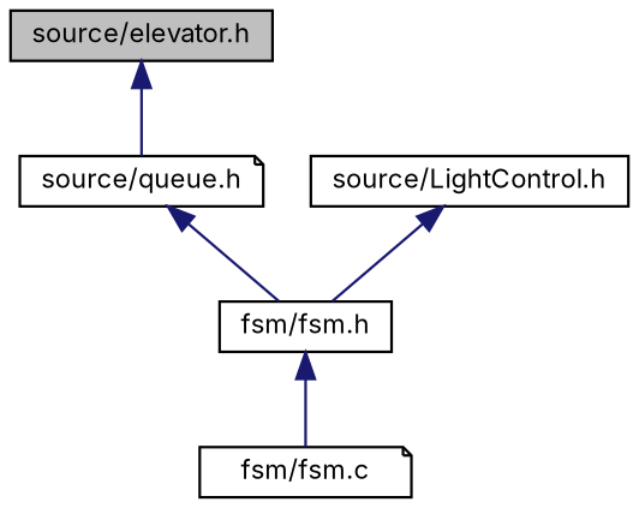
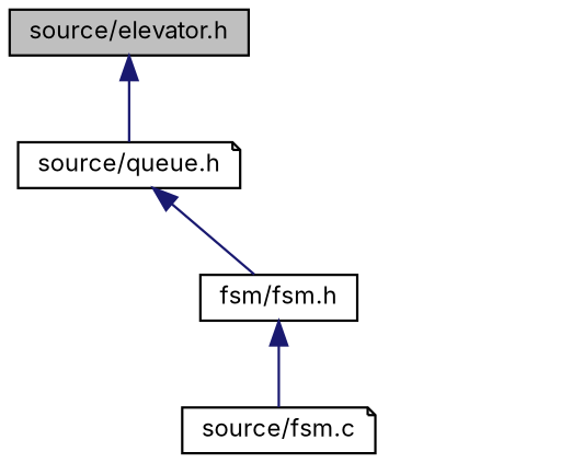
  digraph {
    fontname=Inter
    node [color=black fillcolor=white fontname=Inter fontsize=10 shape=box style=filled]
    edge [color=midnightblue dir=back fontname=Inter fontsize=10 labelfontname=Helvetica labelfontsize=10 style=solid]
    n1 [fillcolor=grey75 fontcolor=black height=0.2 label="source/elevator.h" width=0.4]
    n2 [height=0.2 label="source/queue.h" shape=note width=0.4]
    n3 [height=0.2 label="fsm/fsm.h" width=0.4]
-   n4 [height=0.2 label="source/LightControl.h" width=0.4]
-   n5 [height=0.2 label="fsm/fsm.c" shape=note width=0.4]
+   n5 [height=0.2 label="source/fsm.c" shape=note width=0.4]
    n1 -> n2
    n2 -> n3
    n3 -> n5
-   n4 -> n3
  }
